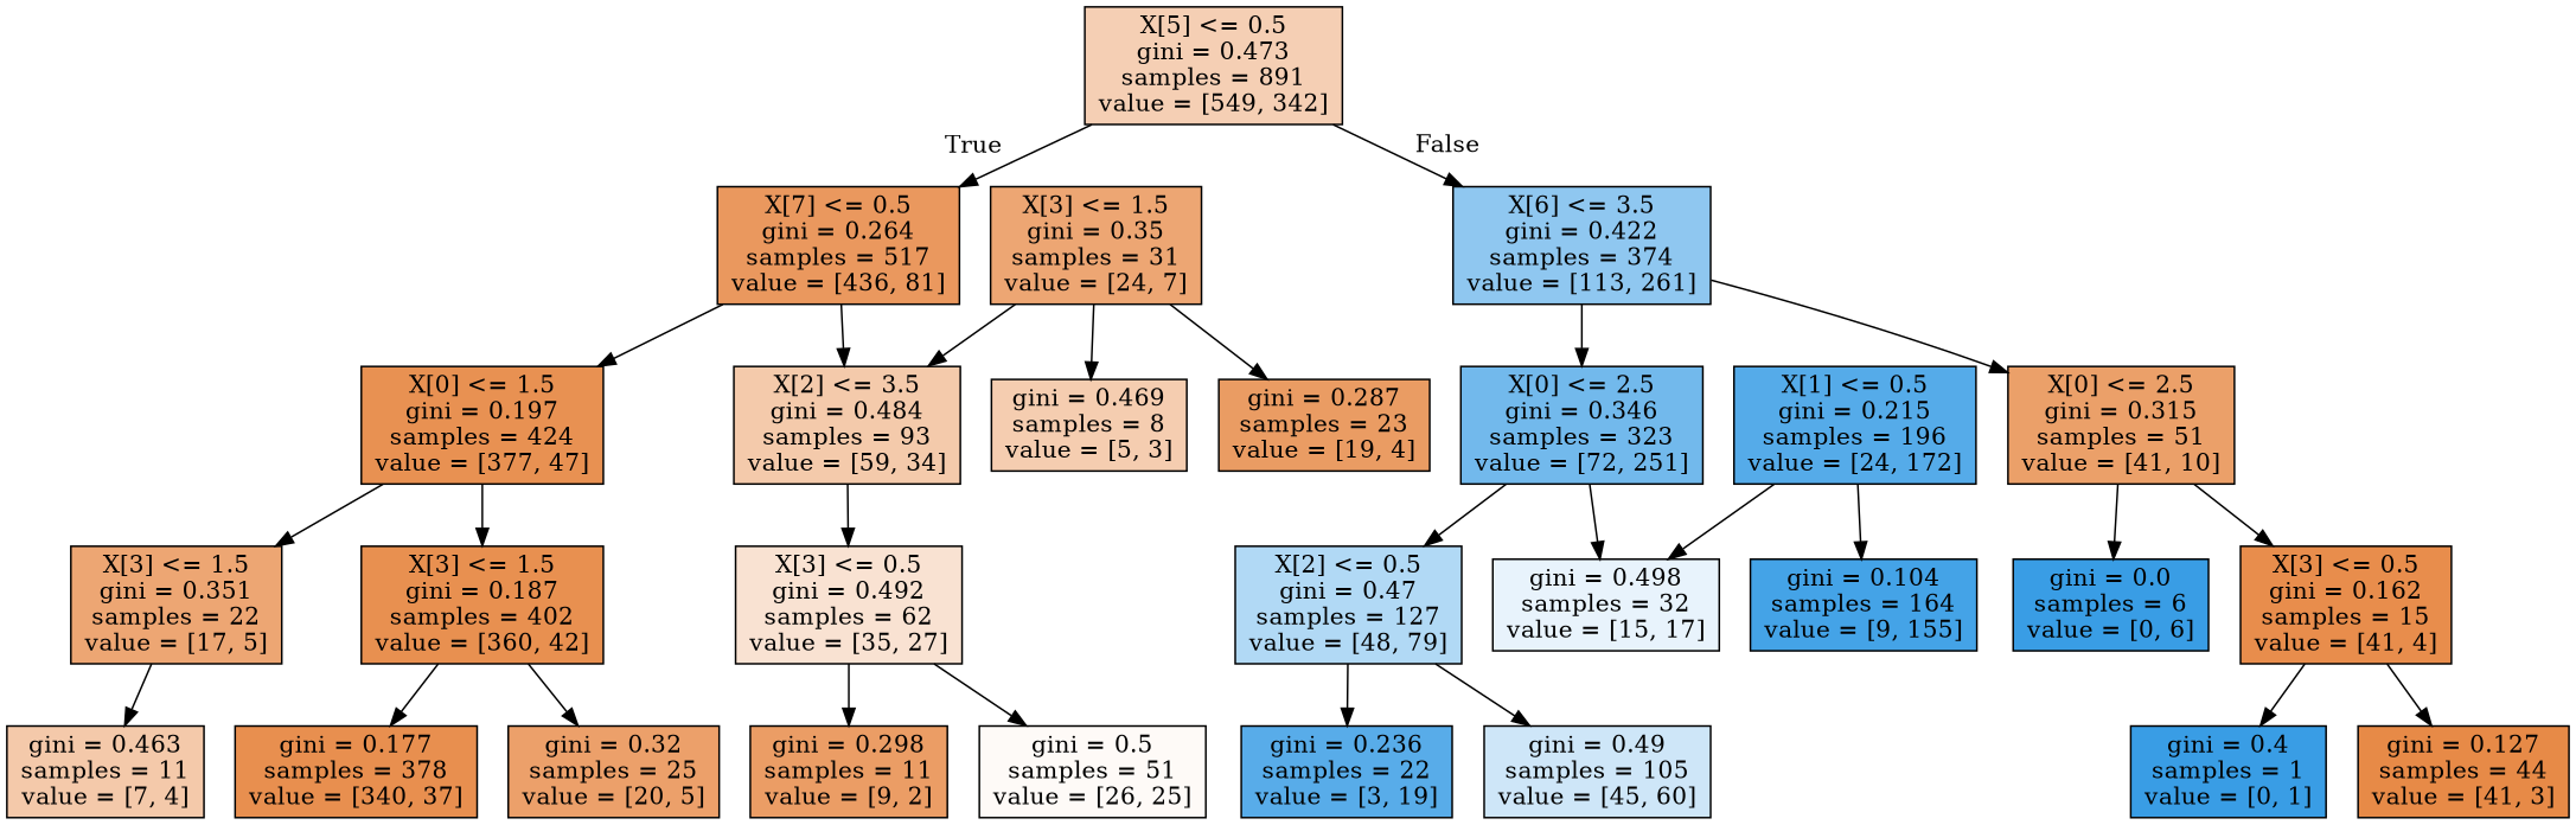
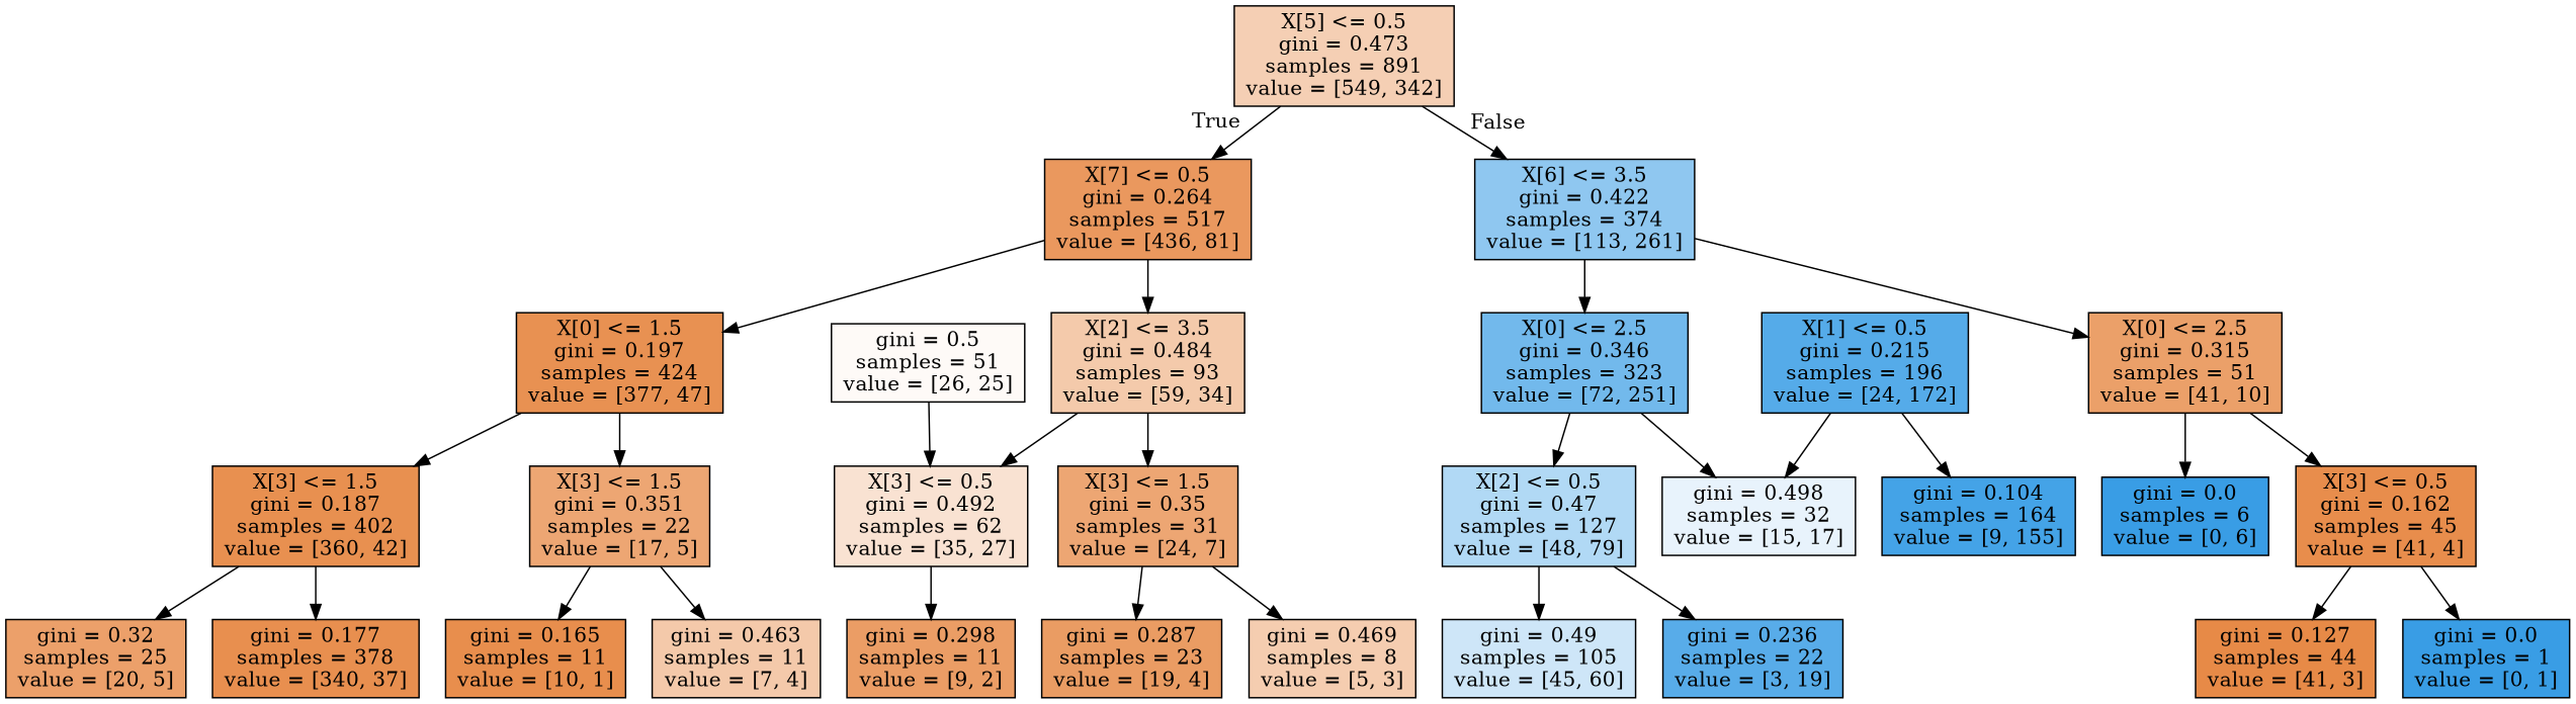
  digraph {
    node [color=black fillcolor="#eda673" shape=box style=filled]
    n1 [fillcolor="#f5cfb4" label="X[5] <= 0.5\ngini = 0.473\nsamples = 891\nvalue = [549, 342]"]
    n2 [fillcolor="#ea985e" label="X[7] <= 0.5\ngini = 0.264\nsamples = 517\nvalue = [436, 81]"]
    n3 [fillcolor="#8fc7f0" label="X[6] <= 3.5\ngini = 0.422\nsamples = 374\nvalue = [113, 261]"]
    n4 [fillcolor="#e89152" label="X[0] <= 1.5\ngini = 0.197\nsamples = 424\nvalue = [377, 47]"]
    n5 [fillcolor="#f4caab" label="X[2] <= 3.5\ngini = 0.484\nsamples = 93\nvalue = [59, 34]"]
    n6 [fillcolor="#72b9ec" label="X[0] <= 2.5\ngini = 0.346\nsamples = 323\nvalue = [72, 251]"]
    n7 [fillcolor="#eba069" label="X[0] <= 2.5\ngini = 0.315\nsamples = 51\nvalue = [41, 10]"]
    n8 [label="X[3] <= 1.5\ngini = 0.351\nsamples = 22\nvalue = [17, 5]"]
    n9 [fillcolor="#e89050" label="X[3] <= 1.5\ngini = 0.187\nsamples = 402\nvalue = [360, 42]"]
    n10 [fillcolor="#f9e2d2" label="X[3] <= 0.5\ngini = 0.492\nsamples = 62\nvalue = [35, 27]"]
    n11 [label="X[3] <= 1.5\ngini = 0.35\nsamples = 31\nvalue = [24, 7]"]
    n12 [fillcolor="#f4c9aa" label="gini = 0.463\nsamples = 11\nvalue = [7, 4]"]
+   n13 [fillcolor="#e88e4d" label="gini = 0.165\nsamples = 11\nvalue = [10, 1]"]
    n14 [fillcolor="#e88f4f" label="gini = 0.177\nsamples = 378\nvalue = [340, 37]"]
    n15 [fillcolor="#eca06a" label="gini = 0.32\nsamples = 25\nvalue = [20, 5]"]
    n16 [fillcolor="#eb9d65" label="gini = 0.298\nsamples = 11\nvalue = [9, 2]"]
    n17 [fillcolor="#fefaf7" label="gini = 0.5\nsamples = 51\nvalue = [26, 25]"]
    n18 [fillcolor="#f5cdb0" label="gini = 0.469\nsamples = 8\nvalue = [5, 3]"]
    n19 [fillcolor="#ea9c63" label="gini = 0.287\nsamples = 23\nvalue = [19, 4]"]
    n20 [fillcolor="#b1d9f5" label="X[2] <= 0.5\ngini = 0.47\nsamples = 127\nvalue = [48, 79]"]
    n21 [fillcolor="#e8f3fc" label="gini = 0.498\nsamples = 32\nvalue = [15, 17]"]
    n22 [fillcolor="#399de5" label="gini = 0.0\nsamples = 6\nvalue = [0, 6]"]
-   n23 [fillcolor="#e88d4c" label="X[3] <= 0.5\ngini = 0.162\nsamples = 15\nvalue = [41, 4]"]
+   n23 [fillcolor="#e88d4c" label="X[3] <= 0.5\ngini = 0.162\nsamples = 45\nvalue = [41, 4]"]
    n24 [fillcolor="#55abe9" label="X[1] <= 0.5\ngini = 0.215\nsamples = 196\nvalue = [24, 172]"]
    n25 [fillcolor="#44a3e7" label="gini = 0.104\nsamples = 164\nvalue = [9, 155]"]
    n26 [fillcolor="#58ace9" label="gini = 0.236\nsamples = 22\nvalue = [3, 19]"]
    n27 [fillcolor="#cee6f8" label="gini = 0.49\nsamples = 105\nvalue = [45, 60]"]
-   n28 [fillcolor="#399de5" label="gini = 0.4\nsamples = 1\nvalue = [0, 1]"]
+   n28 [fillcolor="#399de5" label="gini = 0.0\nsamples = 1\nvalue = [0, 1]"]
    n29 [fillcolor="#e78a47" label="gini = 0.127\nsamples = 44\nvalue = [41, 3]"]
    n1 -> n2 [headlabel=True labelangle=45 labeldistance=2.5]
    n1 -> n3 [headlabel=False labelangle=-45 labeldistance=2.5]
    n2 -> n4
    n2 -> n5
    n3 -> n6
    n3 -> n7
    n4 -> n8
    n4 -> n9
    n5 -> n10
-   n11 -> n5
+   n5 -> n11
    n6 -> n20
    n6 -> n21
    n7 -> n22
    n7 -> n23
    n8 -> n12
+   n8 -> n13
    n9 -> n14
    n9 -> n15
    n10 -> n16
-   n10 -> n17
+   n17 -> n10
    n11 -> n18
    n11 -> n19
    n20 -> n26
    n20 -> n27
    n23 -> n28
    n23 -> n29
    n24 -> n21
    n24 -> n25
  }
